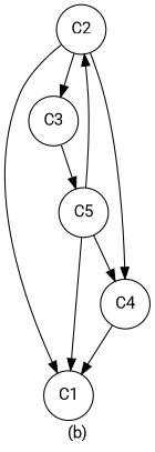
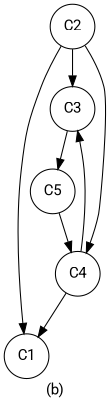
  digraph {
    fontname=Roboto
    label="(b)"
    labelloc=b
    nodesep="“4”"
    node [fontname=Roboto shape=circle]
    edge [fontname=Roboto]
    C2
    C1
    C3
    C4
    C5
    C2 -> C1
    C2 -> C3
    C2 -> C4
    C3 -> C5
    C4 -> C1
-   C5 -> C2
-   C5 -> C1
+   C4 -> C3
    C5 -> C4
  }
